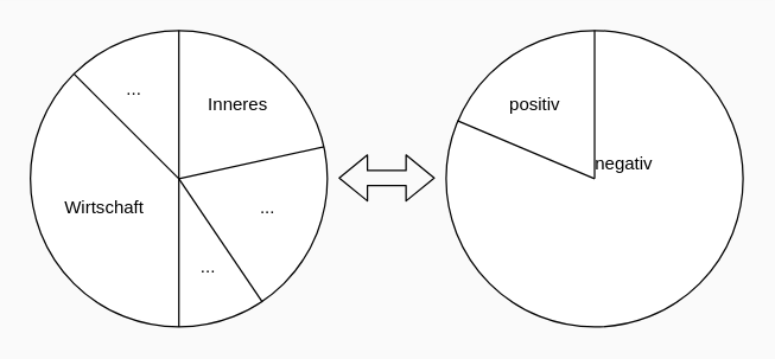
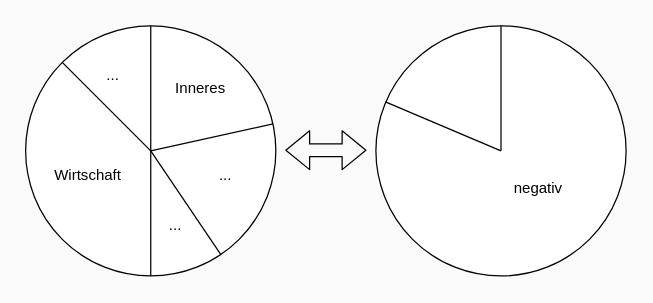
  <mxCell id="0" />
  <mxCell id="1" parent="0" />
  <mxCell id="2" value="" style="ellipse;whiteSpace=wrap;html=1;aspect=fixed;" vertex="1" parent="1"><mxGeometry x="20" y="20" width="200" height="200" as="geometry" /></mxCell>
  <mxCell id="3" value="" style="endArrow=none;html=1;entryX=0.5;entryY=0;entryDx=0;entryDy=0;exitX=0.5;exitY=1;exitDx=0;exitDy=0;" edge="1" parent="1" source="2" target="2"><mxGeometry width="50" height="50" relative="1" as="geometry"><mxPoint x="20" y="290" as="sourcePoint" /><mxPoint x="70" y="240" as="targetPoint" /><Array as="points"><mxPoint x="120" y="120" /></Array></mxGeometry></mxCell>
  <mxCell id="4" value="" style="endArrow=none;html=1;exitX=0.989;exitY=0.392;exitDx=0;exitDy=0;exitPerimeter=0;" edge="1" parent="1" source="2"><mxGeometry width="50" height="50" relative="1" as="geometry"><mxPoint x="20" y="290" as="sourcePoint" /><mxPoint x="120" y="120" as="targetPoint" /></mxGeometry></mxCell>
  <mxCell id="5" value="" style="endArrow=none;html=1;exitX=0;exitY=0;exitDx=0;exitDy=0;" edge="1" parent="1" source="2"><mxGeometry width="50" height="50" relative="1" as="geometry"><mxPoint x="30" y="110" as="sourcePoint" /><mxPoint x="120" y="120" as="targetPoint" /></mxGeometry></mxCell>
  <mxCell id="6" value="Wirtschaft" style="text;html=1;strokeColor=none;fillColor=none;align=center;verticalAlign=middle;whiteSpace=wrap;rounded=0;" vertex="1" parent="1"><mxGeometry x="30" y="120" width="80" height="40" as="geometry" /></mxCell>
  <mxCell id="7" value="Inneres" style="text;html=1;strokeColor=none;fillColor=none;align=center;verticalAlign=middle;whiteSpace=wrap;rounded=0;" vertex="1" parent="1"><mxGeometry x="120" y="50" width="80" height="40" as="geometry" /></mxCell>
  <mxCell id="8" value="..." style="text;html=1;strokeColor=none;fillColor=none;align=center;verticalAlign=middle;whiteSpace=wrap;rounded=0;" vertex="1" parent="1"><mxGeometry x="140" y="120" width="80" height="40" as="geometry" /></mxCell>
  <mxCell id="9" value="" style="endArrow=none;html=1;entryX=0.781;entryY=0.916;entryDx=0;entryDy=0;entryPerimeter=0;" edge="1" parent="1" target="2"><mxGeometry width="50" height="50" relative="1" as="geometry"><mxPoint x="120" y="120" as="sourcePoint" /><mxPoint x="70" y="410" as="targetPoint" /></mxGeometry></mxCell>
  <mxCell id="10" value="..." style="text;html=1;strokeColor=none;fillColor=none;align=center;verticalAlign=middle;whiteSpace=wrap;rounded=0;" vertex="1" parent="1"><mxGeometry x="100" y="160" width="80" height="40" as="geometry" /></mxCell>
  <mxCell id="11" value="..." style="text;html=1;strokeColor=none;fillColor=none;align=center;verticalAlign=middle;whiteSpace=wrap;rounded=0;" vertex="1" parent="1"><mxGeometry x="50" y="40" width="80" height="40" as="geometry" /></mxCell>
  <mxCell id="12" value="" style="ellipse;whiteSpace=wrap;html=1;aspect=fixed;" vertex="1" parent="1"><mxGeometry x="300" y="20" width="200" height="200" as="geometry" /></mxCell>
  <mxCell id="13" value="" style="endArrow=none;html=1;entryX=0.5;entryY=0;entryDx=0;entryDy=0;" edge="1" parent="1" target="12"><mxGeometry width="50" height="50" relative="1" as="geometry"><mxPoint x="400" y="120" as="sourcePoint" /><mxPoint x="350" y="240" as="targetPoint" /><Array as="points" /></mxGeometry></mxCell>
  <mxCell id="14" value="" style="endArrow=none;html=1;exitX=0.038;exitY=0.304;exitDx=0;exitDy=0;exitPerimeter=0;" edge="1" parent="1" source="12"><mxGeometry width="50" height="50" relative="1" as="geometry"><mxPoint x="20" y="290" as="sourcePoint" /><mxPoint x="400" y="120" as="targetPoint" /></mxGeometry></mxCell>
- <mxCell id="15" value="positiv" style="text;html=1;strokeColor=none;fillColor=none;align=center;verticalAlign=middle;whiteSpace=wrap;rounded=0;" vertex="1" parent="1"><mxGeometry x="340" y="60" width="40" height="20" as="geometry" /></mxCell>
- <mxCell id="16" value="negativ" style="text;html=1;strokeColor=none;fillColor=none;align=center;verticalAlign=middle;whiteSpace=wrap;rounded=0;" vertex="1" parent="1"><mxGeometry x="400" y="100" width="40" height="20" as="geometry" /></mxCell>
+ <mxCell id="16" value="negativ" style="text;html=1;strokeColor=none;fillColor=none;align=center;verticalAlign=middle;whiteSpace=wrap;rounded=0;" vertex="1" parent="1"><mxGeometry x="410" y="140" width="40" height="20" as="geometry" /></mxCell>
  <mxCell id="17" value="" style="shape=flexArrow;endArrow=classic;startArrow=classic;html=1;" edge="1" parent="1"><mxGeometry width="50" height="50" relative="1" as="geometry"><mxPoint x="227.5" y="119.5" as="sourcePoint" /><mxPoint x="292.5" y="119.5" as="targetPoint" /></mxGeometry></mxCell>
